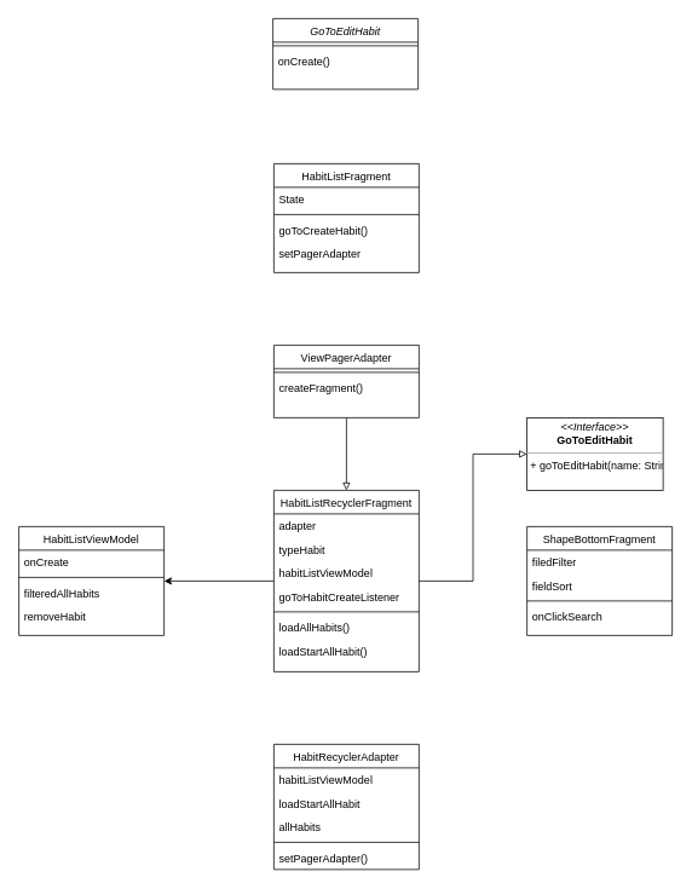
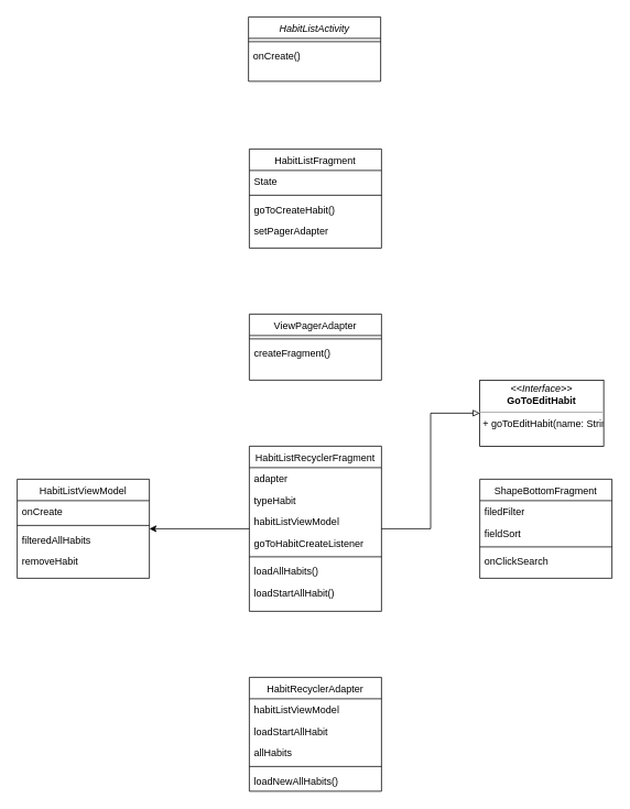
  <mxCell id="0" />
  <mxCell id="1" parent="0" />
- <mxCell id="2" value="GoToEditHabit" style="swimlane;fontStyle=2;align=center;verticalAlign=top;childLayout=stackLayout;horizontal=1;startSize=26;horizontalStack=0;resizeParent=1;resizeLast=0;collapsible=1;marginBottom=0;rounded=0;shadow=0;strokeWidth=1;" parent="1" vertex="1"><mxGeometry x="300" y="20" width="160" height="78" as="geometry"><mxRectangle x="230" y="140" width="160" height="26" as="alternateBounds" /></mxGeometry></mxCell>
+ <mxCell id="2" value="HabitListActivity" style="swimlane;fontStyle=2;align=center;verticalAlign=top;childLayout=stackLayout;horizontal=1;startSize=26;horizontalStack=0;resizeParent=1;resizeLast=0;collapsible=1;marginBottom=0;rounded=0;shadow=0;strokeWidth=1;" parent="1" vertex="1"><mxGeometry x="300" y="20" width="160" height="78" as="geometry"><mxRectangle x="230" y="140" width="160" height="26" as="alternateBounds" /></mxGeometry></mxCell>
  <mxCell id="3" value="" style="line;html=1;strokeWidth=1;align=left;verticalAlign=middle;spacingTop=-1;spacingLeft=3;spacingRight=3;rotatable=0;labelPosition=right;points=[];portConstraint=eastwest;" parent="2" vertex="1"><mxGeometry y="26" width="160" height="8" as="geometry" /></mxCell>
  <mxCell id="4" value="onCreate()" style="text;align=left;verticalAlign=top;spacingLeft=4;spacingRight=4;overflow=hidden;rotatable=0;points=[[0,0.5],[1,0.5]];portConstraint=eastwest;" parent="2" vertex="1"><mxGeometry y="34" width="160" height="26" as="geometry" /></mxCell>
  <mxCell id="5" value="HabitListFragment" style="swimlane;fontStyle=0;align=center;verticalAlign=top;childLayout=stackLayout;horizontal=1;startSize=26;horizontalStack=0;resizeParent=1;resizeLast=0;collapsible=1;marginBottom=0;rounded=0;shadow=0;strokeWidth=1;" parent="1" vertex="1"><mxGeometry x="301" y="180" width="160" height="120" as="geometry"><mxRectangle x="550" y="140" width="160" height="26" as="alternateBounds" /></mxGeometry></mxCell>
  <mxCell id="6" value="State" style="text;align=left;verticalAlign=top;spacingLeft=4;spacingRight=4;overflow=hidden;rotatable=0;points=[[0,0.5],[1,0.5]];portConstraint=eastwest;rounded=0;shadow=0;html=0;" parent="5" vertex="1"><mxGeometry y="26" width="160" height="26" as="geometry" /></mxCell>
  <mxCell id="7" value="" style="line;html=1;strokeWidth=1;align=left;verticalAlign=middle;spacingTop=-1;spacingLeft=3;spacingRight=3;rotatable=0;labelPosition=right;points=[];portConstraint=eastwest;" parent="5" vertex="1"><mxGeometry y="52" width="160" height="8" as="geometry" /></mxCell>
  <mxCell id="8" value="goToCreateHabit()" style="text;align=left;verticalAlign=top;spacingLeft=4;spacingRight=4;overflow=hidden;rotatable=0;points=[[0,0.5],[1,0.5]];portConstraint=eastwest;" parent="5" vertex="1"><mxGeometry y="60" width="160" height="26" as="geometry" /></mxCell>
  <mxCell id="9" value="setPagerAdapter" style="text;align=left;verticalAlign=top;spacingLeft=4;spacingRight=4;overflow=hidden;rotatable=0;points=[[0,0.5],[1,0.5]];portConstraint=eastwest;" vertex="1" parent="5"><mxGeometry y="86" width="160" height="26" as="geometry" /></mxCell>
- <mxCell id="10" style="edgeStyle=orthogonalEdgeStyle;rounded=0;orthogonalLoop=1;jettySize=auto;html=1;exitX=0.5;exitY=1;exitDx=0;exitDy=0;entryX=0.5;entryY=0;entryDx=0;entryDy=0;endArrow=block;endFill=0;endSize=6;" edge="1" parent="1" source="11" target="16"><mxGeometry relative="1" as="geometry" /></mxCell>
  <mxCell id="11" value="ViewPagerAdapter" style="swimlane;fontStyle=0;align=center;verticalAlign=top;childLayout=stackLayout;horizontal=1;startSize=26;horizontalStack=0;resizeParent=1;resizeLast=0;collapsible=1;marginBottom=0;rounded=0;shadow=0;strokeWidth=1;" vertex="1" parent="1"><mxGeometry x="301" y="380" width="160" height="80" as="geometry"><mxRectangle x="550" y="140" width="160" height="26" as="alternateBounds" /></mxGeometry></mxCell>
  <mxCell id="12" value="" style="line;html=1;strokeWidth=1;align=left;verticalAlign=middle;spacingTop=-1;spacingLeft=3;spacingRight=3;rotatable=0;labelPosition=right;points=[];portConstraint=eastwest;" vertex="1" parent="11"><mxGeometry y="26" width="160" height="8" as="geometry" /></mxCell>
  <mxCell id="13" value="createFragment()" style="text;align=left;verticalAlign=top;spacingLeft=4;spacingRight=4;overflow=hidden;rotatable=0;points=[[0,0.5],[1,0.5]];portConstraint=eastwest;" vertex="1" parent="11"><mxGeometry y="34" width="160" height="26" as="geometry" /></mxCell>
  <mxCell id="14" style="edgeStyle=orthogonalEdgeStyle;rounded=0;orthogonalLoop=1;jettySize=auto;html=1;exitX=0;exitY=0.5;exitDx=0;exitDy=0;endSize=6;entryX=1;entryY=0.5;entryDx=0;entryDy=0;" edge="1" parent="1" source="16" target="24"><mxGeometry relative="1" as="geometry"><mxPoint x="220" y="640" as="targetPoint" /></mxGeometry></mxCell>
  <mxCell id="15" style="edgeStyle=orthogonalEdgeStyle;rounded=0;orthogonalLoop=1;jettySize=auto;html=1;exitX=1;exitY=0.5;exitDx=0;exitDy=0;entryX=0;entryY=0.5;entryDx=0;entryDy=0;endSize=6;endArrow=block;endFill=0;" edge="1" parent="1" source="16" target="40"><mxGeometry relative="1" as="geometry" /></mxCell>
  <mxCell id="16" value="HabitListRecyclerFragment" style="swimlane;fontStyle=0;align=center;verticalAlign=top;childLayout=stackLayout;horizontal=1;startSize=26;horizontalStack=0;resizeParent=1;resizeLast=0;collapsible=1;marginBottom=0;rounded=0;shadow=0;strokeWidth=1;" vertex="1" parent="1"><mxGeometry x="301" y="540" width="160" height="200" as="geometry"><mxRectangle x="550" y="140" width="160" height="26" as="alternateBounds" /></mxGeometry></mxCell>
  <mxCell id="17" value="adapter" style="text;align=left;verticalAlign=top;spacingLeft=4;spacingRight=4;overflow=hidden;rotatable=0;points=[[0,0.5],[1,0.5]];portConstraint=eastwest;rounded=0;shadow=0;html=0;" vertex="1" parent="16"><mxGeometry y="26" width="160" height="26" as="geometry" /></mxCell>
  <mxCell id="18" value="typeHabit" style="text;align=left;verticalAlign=top;spacingLeft=4;spacingRight=4;overflow=hidden;rotatable=0;points=[[0,0.5],[1,0.5]];portConstraint=eastwest;rounded=0;shadow=0;html=0;" vertex="1" parent="16"><mxGeometry y="52" width="160" height="26" as="geometry" /></mxCell>
  <mxCell id="19" value="habitListViewModel" style="text;align=left;verticalAlign=top;spacingLeft=4;spacingRight=4;overflow=hidden;rotatable=0;points=[[0,0.5],[1,0.5]];portConstraint=eastwest;rounded=0;shadow=0;html=0;" vertex="1" parent="16"><mxGeometry y="78" width="160" height="26" as="geometry" /></mxCell>
  <mxCell id="20" value="goToHabitCreateListener" style="text;align=left;verticalAlign=top;spacingLeft=4;spacingRight=4;overflow=hidden;rotatable=0;points=[[0,0.5],[1,0.5]];portConstraint=eastwest;rounded=0;shadow=0;html=0;" vertex="1" parent="16"><mxGeometry y="104" width="160" height="26" as="geometry" /></mxCell>
  <mxCell id="21" value="" style="line;html=1;strokeWidth=1;align=left;verticalAlign=middle;spacingTop=-1;spacingLeft=3;spacingRight=3;rotatable=0;labelPosition=right;points=[];portConstraint=eastwest;" vertex="1" parent="16"><mxGeometry y="130" width="160" height="8" as="geometry" /></mxCell>
  <mxCell id="22" value="loadAllHabits()" style="text;align=left;verticalAlign=top;spacingLeft=4;spacingRight=4;overflow=hidden;rotatable=0;points=[[0,0.5],[1,0.5]];portConstraint=eastwest;" vertex="1" parent="16"><mxGeometry y="138" width="160" height="26" as="geometry" /></mxCell>
  <mxCell id="23" value="loadStartAllHabit()" style="text;align=left;verticalAlign=top;spacingLeft=4;spacingRight=4;overflow=hidden;rotatable=0;points=[[0,0.5],[1,0.5]];portConstraint=eastwest;" vertex="1" parent="16"><mxGeometry y="164" width="160" height="26" as="geometry" /></mxCell>
  <mxCell id="24" value="HabitListViewModel" style="swimlane;fontStyle=0;align=center;verticalAlign=top;childLayout=stackLayout;horizontal=1;startSize=26;horizontalStack=0;resizeParent=1;resizeLast=0;collapsible=1;marginBottom=0;rounded=0;shadow=0;strokeWidth=1;" vertex="1" parent="1"><mxGeometry x="20" y="580" width="160" height="120" as="geometry"><mxRectangle x="550" y="140" width="160" height="26" as="alternateBounds" /></mxGeometry></mxCell>
  <mxCell id="25" value="onCreate" style="text;align=left;verticalAlign=top;spacingLeft=4;spacingRight=4;overflow=hidden;rotatable=0;points=[[0,0.5],[1,0.5]];portConstraint=eastwest;rounded=0;shadow=0;html=0;" vertex="1" parent="24"><mxGeometry y="26" width="160" height="26" as="geometry" /></mxCell>
  <mxCell id="26" value="" style="line;html=1;strokeWidth=1;align=left;verticalAlign=middle;spacingTop=-1;spacingLeft=3;spacingRight=3;rotatable=0;labelPosition=right;points=[];portConstraint=eastwest;" vertex="1" parent="24"><mxGeometry y="52" width="160" height="8" as="geometry" /></mxCell>
  <mxCell id="27" value="filteredAllHabits" style="text;align=left;verticalAlign=top;spacingLeft=4;spacingRight=4;overflow=hidden;rotatable=0;points=[[0,0.5],[1,0.5]];portConstraint=eastwest;" vertex="1" parent="24"><mxGeometry y="60" width="160" height="26" as="geometry" /></mxCell>
  <mxCell id="28" value="removeHabit" style="text;align=left;verticalAlign=top;spacingLeft=4;spacingRight=4;overflow=hidden;rotatable=0;points=[[0,0.5],[1,0.5]];portConstraint=eastwest;" vertex="1" parent="24"><mxGeometry y="86" width="160" height="26" as="geometry" /></mxCell>
  <mxCell id="29" value="HabitRecyclerAdapter" style="swimlane;fontStyle=0;align=center;verticalAlign=top;childLayout=stackLayout;horizontal=1;startSize=26;horizontalStack=0;resizeParent=1;resizeLast=0;collapsible=1;marginBottom=0;rounded=0;shadow=0;strokeWidth=1;" vertex="1" parent="1"><mxGeometry x="301" y="820" width="160" height="138" as="geometry"><mxRectangle x="550" y="140" width="160" height="26" as="alternateBounds" /></mxGeometry></mxCell>
  <mxCell id="30" value="habitListViewModel" style="text;align=left;verticalAlign=top;spacingLeft=4;spacingRight=4;overflow=hidden;rotatable=0;points=[[0,0.5],[1,0.5]];portConstraint=eastwest;rounded=0;shadow=0;html=0;" vertex="1" parent="29"><mxGeometry y="26" width="160" height="26" as="geometry" /></mxCell>
  <mxCell id="31" value="loadStartAllHabit" style="text;align=left;verticalAlign=top;spacingLeft=4;spacingRight=4;overflow=hidden;rotatable=0;points=[[0,0.5],[1,0.5]];portConstraint=eastwest;rounded=0;shadow=0;html=0;" vertex="1" parent="29"><mxGeometry y="52" width="160" height="26" as="geometry" /></mxCell>
  <mxCell id="32" value="allHabits" style="text;align=left;verticalAlign=top;spacingLeft=4;spacingRight=4;overflow=hidden;rotatable=0;points=[[0,0.5],[1,0.5]];portConstraint=eastwest;rounded=0;shadow=0;html=0;" vertex="1" parent="29"><mxGeometry y="78" width="160" height="26" as="geometry" /></mxCell>
  <mxCell id="33" value="" style="line;html=1;strokeWidth=1;align=left;verticalAlign=middle;spacingTop=-1;spacingLeft=3;spacingRight=3;rotatable=0;labelPosition=right;points=[];portConstraint=eastwest;" vertex="1" parent="29"><mxGeometry y="104" width="160" height="8" as="geometry" /></mxCell>
- <mxCell id="34" value="setPagerAdapter()" style="text;align=left;verticalAlign=top;spacingLeft=4;spacingRight=4;overflow=hidden;rotatable=0;points=[[0,0.5],[1,0.5]];portConstraint=eastwest;" vertex="1" parent="29"><mxGeometry y="112" width="160" height="26" as="geometry" /></mxCell>
+ <mxCell id="34" value="loadNewAllHabits()" style="text;align=left;verticalAlign=top;spacingLeft=4;spacingRight=4;overflow=hidden;rotatable=0;points=[[0,0.5],[1,0.5]];portConstraint=eastwest;" vertex="1" parent="29"><mxGeometry y="112" width="160" height="26" as="geometry" /></mxCell>
  <mxCell id="35" value="ShapeBottomFragment" style="swimlane;fontStyle=0;align=center;verticalAlign=top;childLayout=stackLayout;horizontal=1;startSize=26;horizontalStack=0;resizeParent=1;resizeLast=0;collapsible=1;marginBottom=0;rounded=0;shadow=0;strokeWidth=1;" vertex="1" parent="1"><mxGeometry x="580" y="580" width="160" height="120" as="geometry"><mxRectangle x="1360" y="120" width="160" height="26" as="alternateBounds" /></mxGeometry></mxCell>
  <mxCell id="36" value="filedFilter" style="text;align=left;verticalAlign=top;spacingLeft=4;spacingRight=4;overflow=hidden;rotatable=0;points=[[0,0.5],[1,0.5]];portConstraint=eastwest;rounded=0;shadow=0;html=0;" vertex="1" parent="35"><mxGeometry y="26" width="160" height="26" as="geometry" /></mxCell>
  <mxCell id="37" value="fieldSort" style="text;align=left;verticalAlign=top;spacingLeft=4;spacingRight=4;overflow=hidden;rotatable=0;points=[[0,0.5],[1,0.5]];portConstraint=eastwest;rounded=0;shadow=0;html=0;" vertex="1" parent="35"><mxGeometry y="52" width="160" height="26" as="geometry" /></mxCell>
  <mxCell id="38" value="" style="line;html=1;strokeWidth=1;align=left;verticalAlign=middle;spacingTop=-1;spacingLeft=3;spacingRight=3;rotatable=0;labelPosition=right;points=[];portConstraint=eastwest;" vertex="1" parent="35"><mxGeometry y="78" width="160" height="8" as="geometry" /></mxCell>
  <mxCell id="39" value="onClickSearch" style="text;align=left;verticalAlign=top;spacingLeft=4;spacingRight=4;overflow=hidden;rotatable=0;points=[[0,0.5],[1,0.5]];portConstraint=eastwest;" vertex="1" parent="35"><mxGeometry y="86" width="160" height="26" as="geometry" /></mxCell>
  <mxCell id="40" value="&lt;p style=&quot;margin:0px;margin-top:4px;text-align:center;&quot;&gt;&lt;i&gt;&amp;lt;&amp;lt;Interface&amp;gt;&amp;gt;&lt;/i&gt;&lt;br&gt;&lt;b&gt;GoToEditHabit&lt;/b&gt;&lt;/p&gt;&lt;hr size=&quot;1&quot;&gt;&lt;p style=&quot;margin:0px;margin-left:4px;&quot;&gt;&lt;/p&gt;&lt;p style=&quot;margin:0px;margin-left:4px;&quot;&gt;+ goToEditHabit(name: String)&lt;br&gt;&lt;br&gt;&lt;/p&gt;" style="verticalAlign=top;align=left;overflow=fill;fontSize=12;fontFamily=Helvetica;html=1;" vertex="1" parent="1"><mxGeometry x="580" width="150" height="80" as="geometry" y="460" /></mxCell>
